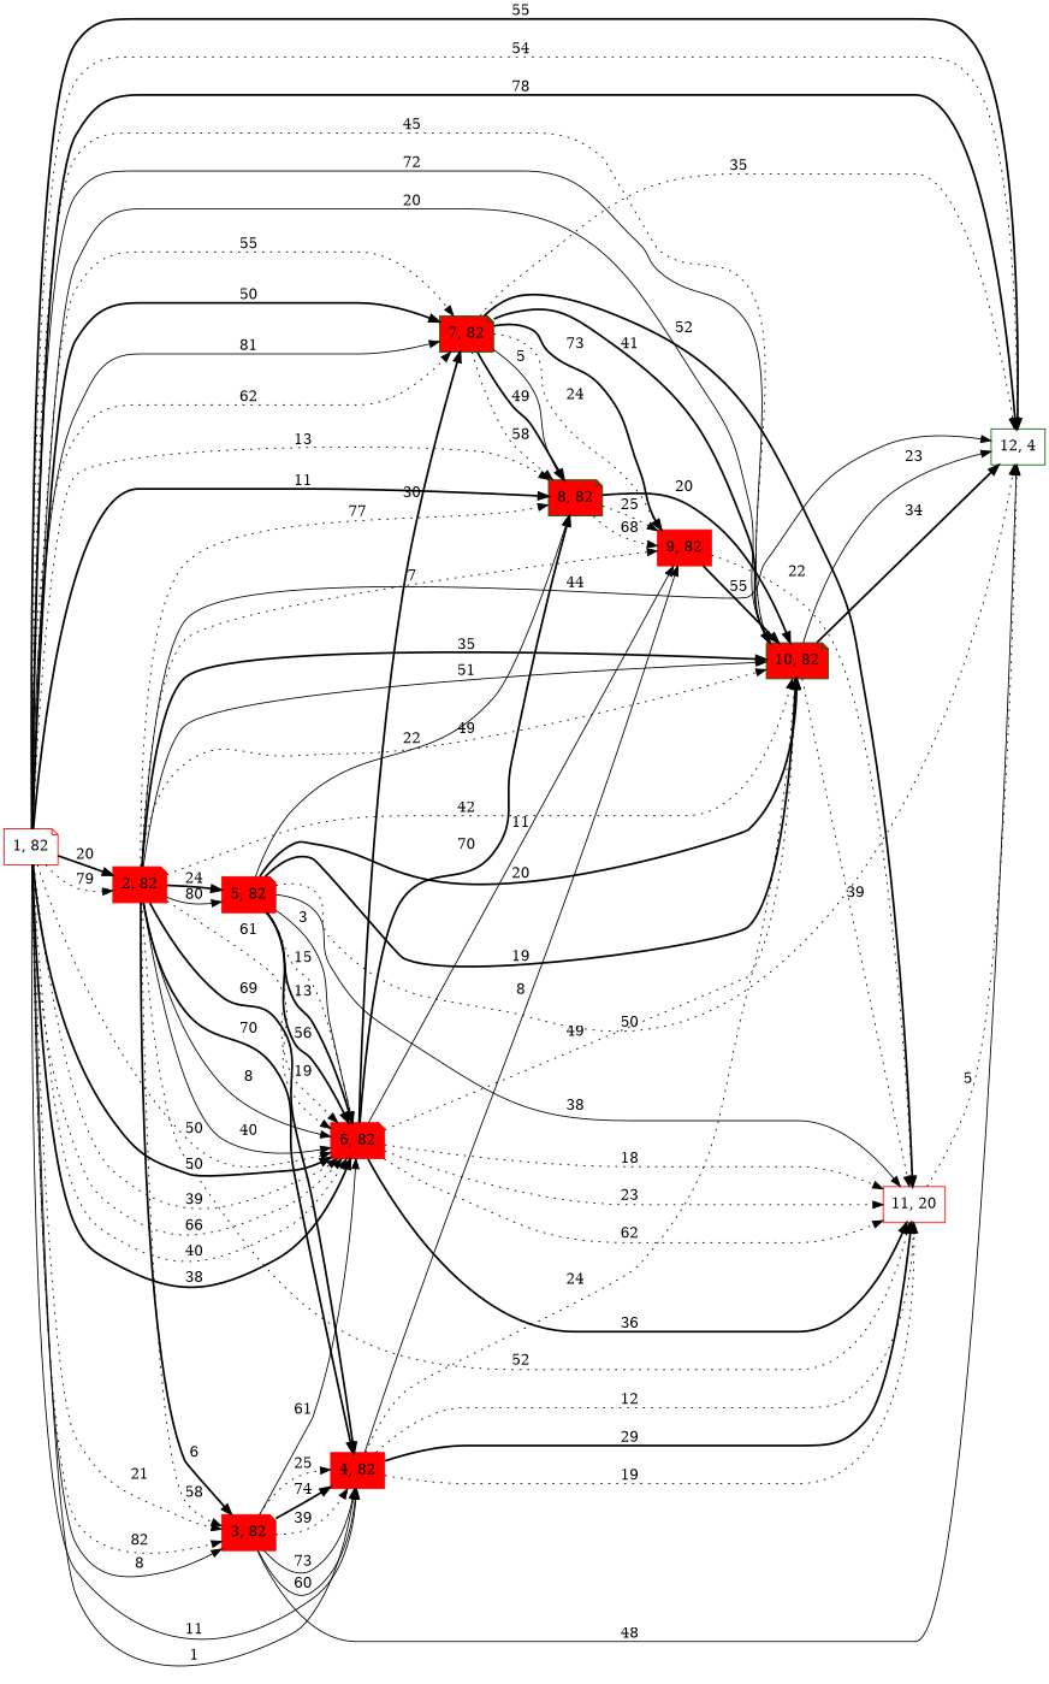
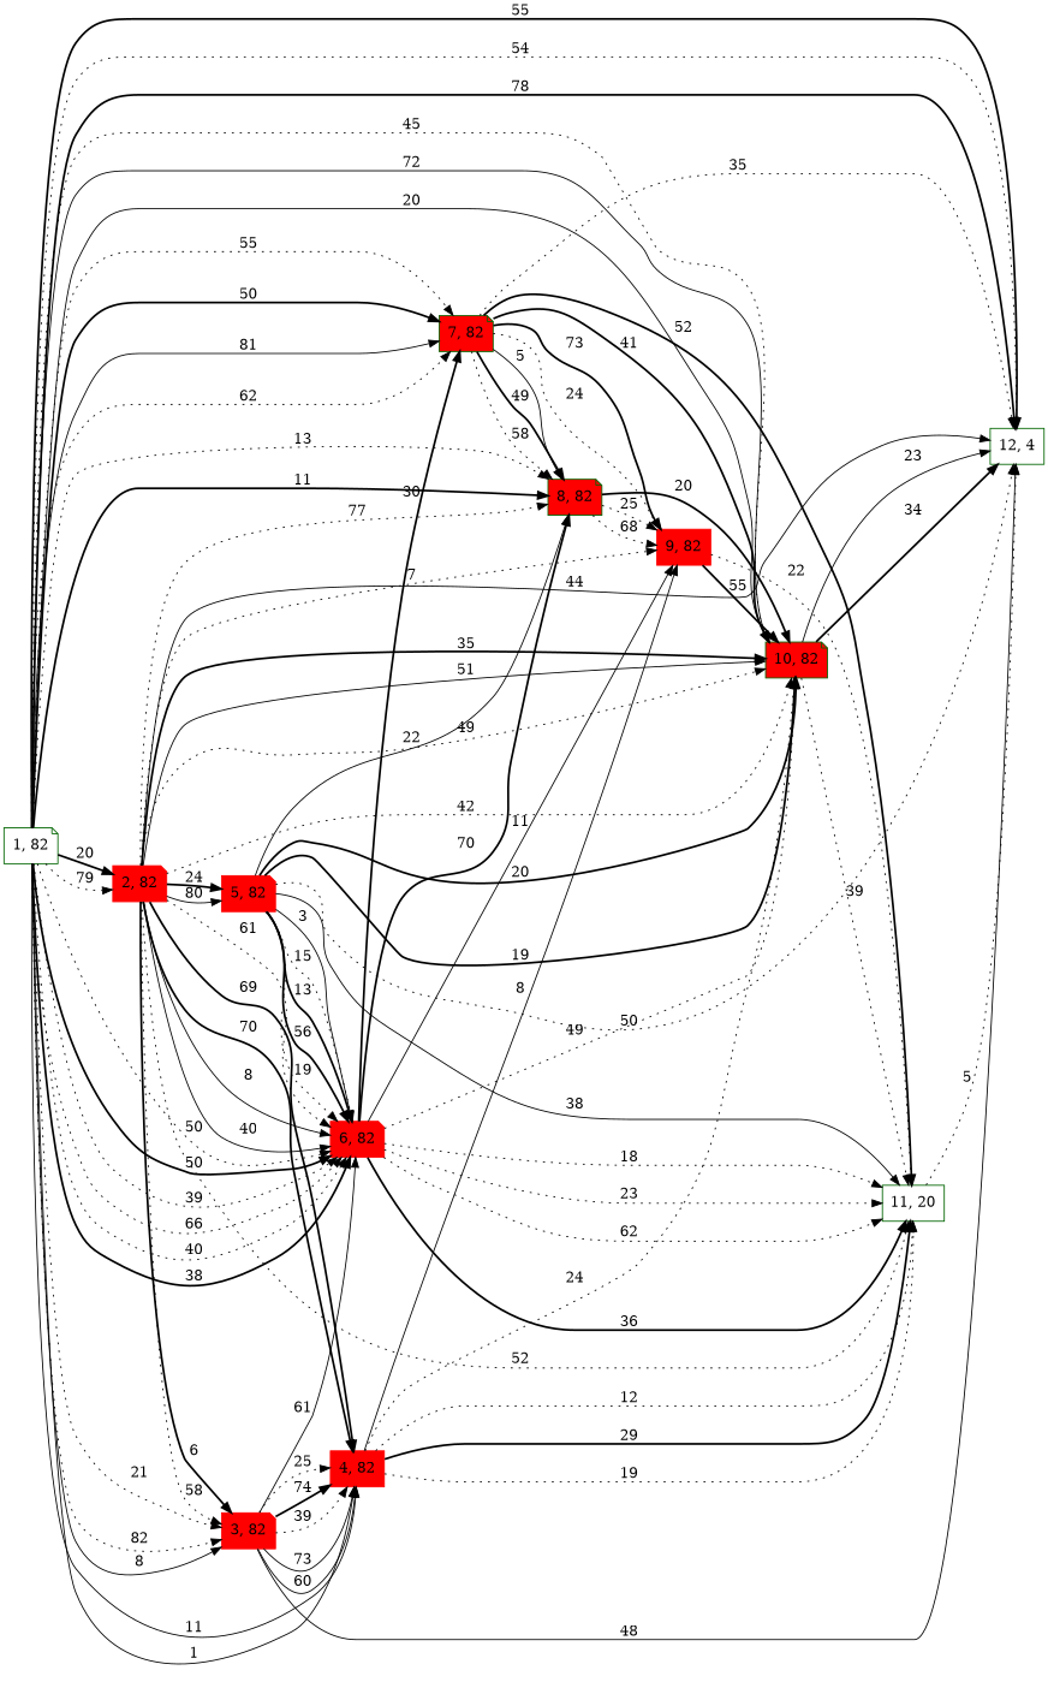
  digraph {
    rankdir=LR
    node [color=darkgreen shape=note fillcolor=red style=filled]
    edge [style=dotted]
-   n1 [color=red label="1, 82" fillcolor="" style=""]
+   n1 [label="1, 82" fillcolor="" style=""]
    n2 [color=red label="2, 82"]
    n3 [color=red label="3, 82"]
    n4 [color=red label="4, 82" shape=box]
    n5 [color=red label="6, 82"]
    n6 [label="7, 82"]
    n7 [label="8, 82"]
    n8 [label="10, 82"]
    n9 [label="12, 4" shape=box fillcolor="" style=""]
    n10 [color=red label="5, 82"]
    n11 [color=red label="9, 82" shape=box]
-   n12 [color=red label="11, 20" shape=box fillcolor="" style=""]
+   n12 [label="11, 20" shape=box fillcolor="" style=""]
    n1 -> n2 [label=20 style=bold]
    n1 -> n2 [label=79]
    n1 -> n3 [label=82]
    n1 -> n3 [label=8 style=solid]
    n1 -> n3 [label=21]
    n1 -> n4 [label=11 style=solid]
    n1 -> n4 [label=1 style=solid]
    n1 -> n5 [label=50]
    n1 -> n5 [label=50 style=bold]
    n1 -> n5 [label=39]
    n1 -> n5 [label=66]
    n1 -> n5 [label=40]
    n1 -> n5 [label=38 style=bold]
    n1 -> n6 [label=62]
    n1 -> n6 [label=55]
    n1 -> n6 [label=50 style=bold]
    n1 -> n6 [label=81 style=solid]
    n1 -> n7 [label=13]
    n1 -> n7 [label=11 style=bold]
    n1 -> n8 [label=45]
    n1 -> n8 [label=72 style=solid]
    n1 -> n8 [label=20 style=solid]
    n1 -> n9 [label=55 style=bold]
    n1 -> n9 [label=54]
    n1 -> n9 [label=78 style=bold]
    n2 -> n3 [label=6 style=bold]
    n2 -> n3 [label=58]
    n2 -> n4 [label=70 style=bold]
    n2 -> n4 [label=69 style=bold]
    n2 -> n5 [label=61]
    n2 -> n5 [label=8 style=solid]
    n2 -> n5 [label=40 style=solid]
    n2 -> n7 [label=77]
    n2 -> n8 [label=35 style=bold]
    n2 -> n8 [label=51 style=solid]
    n2 -> n8 [label=49]
    n2 -> n8 [label=42]
    n2 -> n9 [label=44 style=solid]
    n2 -> n10 [label=80 style=solid]
    n2 -> n10 [label=24 style=bold]
    n2 -> n11 [label=7]
    n2 -> n12 [label=52]
    n3 -> n4 [label=73 style=solid]
    n3 -> n4 [label=60 style=solid]
    n3 -> n4 [label=25]
    n3 -> n4 [label=74 style=bold]
    n3 -> n4 [label=39]
    n3 -> n5 [label=61 style=solid]
    n3 -> n9 [label=48 style=solid]
    n4 -> n8 [label=24]
    n4 -> n11 [label=8 style=solid]
    n4 -> n12 [label=29 style=bold]
    n4 -> n12 [label=19]
    n4 -> n12 [label=12]
    n5 -> n6 [label=30 style=bold]
    n5 -> n7 [label=70 style=bold]
    n5 -> n8 [label=49]
    n5 -> n11 [label=11 style=solid]
    n5 -> n12 [label=18]
    n5 -> n12 [label=23]
    n5 -> n12 [label=62]
    n5 -> n12 [label=36 style=bold]
    n6 -> n7 [label=5 style=solid]
    n6 -> n7 [label=49 style=bold]
    n6 -> n7 [label=58]
    n6 -> n8 [label=41 style=bold]
    n6 -> n9 [label=35]
    n6 -> n11 [label=24]
    n6 -> n11 [label=73 style=bold]
    n6 -> n12 [label=52 style=bold]
    n7 -> n8 [label=20 style=bold]
    n7 -> n11 [label=68]
    n7 -> n11 [label=25]
    n8 -> n9 [label=34 style=bold]
    n8 -> n9 [label=23 style=solid]
    n8 -> n12 [label=39]
    n10 -> n5 [label=13 style=bold]
    n10 -> n5 [label=56 style=bold]
    n10 -> n5 [label=19]
    n10 -> n5 [label=3 style=solid]
    n10 -> n5 [label=15]
    n10 -> n7 [label=22 style=solid]
    n10 -> n8 [label=19 style=bold]
    n10 -> n8 [label=20 style=bold]
    n10 -> n9 [label=50]
    n10 -> n12 [label=38 style=solid]
    n11 -> n8 [label=55 style=bold]
    n11 -> n12 [label=22]
    n12 -> n9 [label=5]
  }
